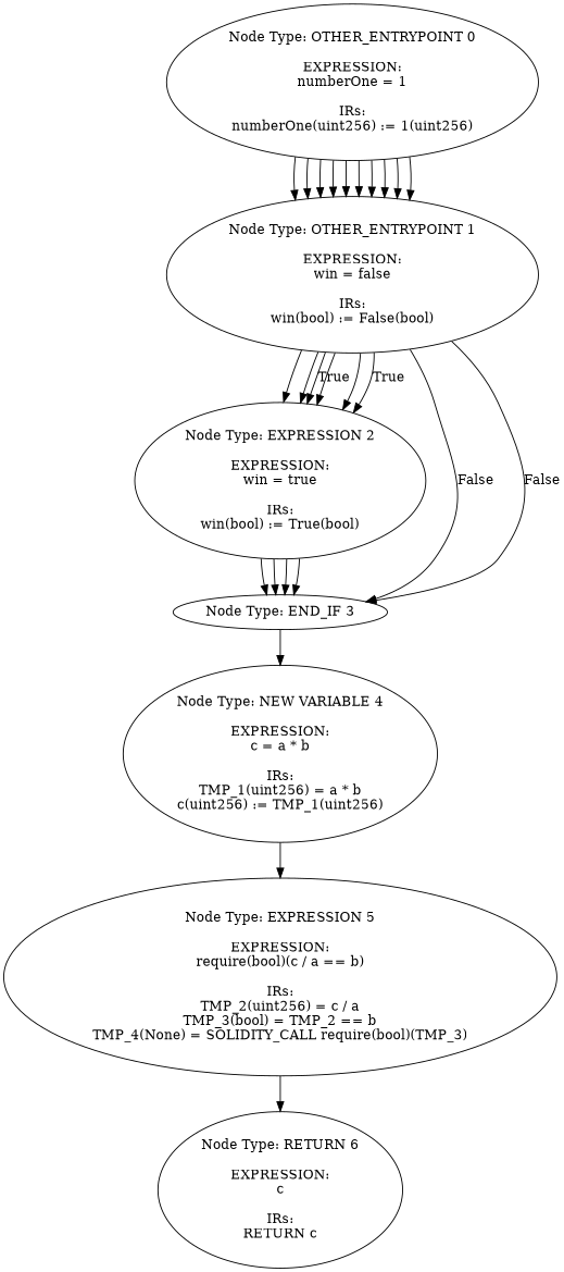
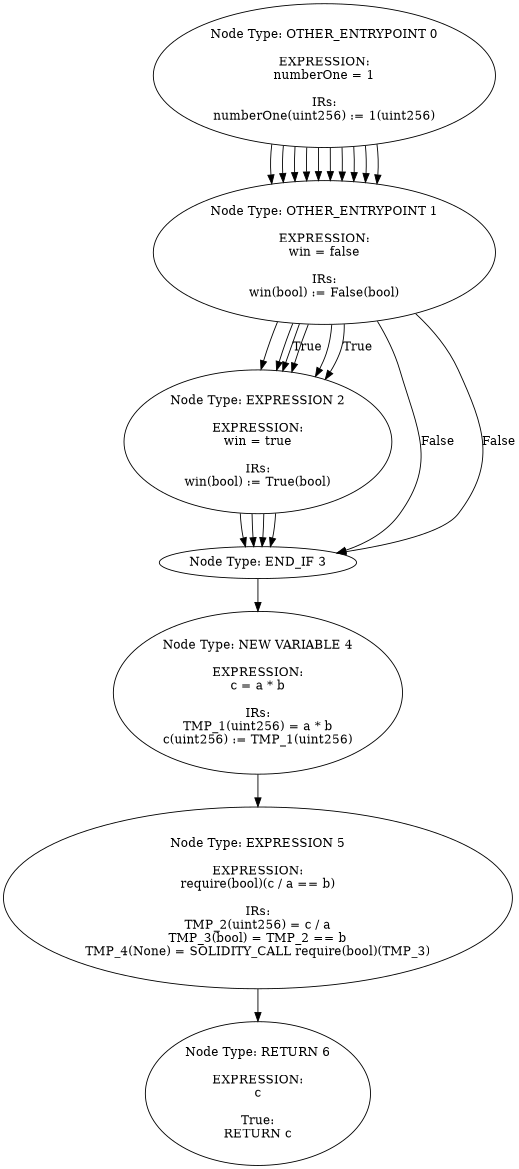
  digraph {
    n1 [label="Node Type: OTHER_ENTRYPOINT 0\n\nEXPRESSION:\nnumberOne = 1\n\nIRs:\nnumberOne(uint256) := 1(uint256)"]
    n2 [label="Node Type: OTHER_ENTRYPOINT 1\n\nEXPRESSION:\nwin = false\n\nIRs:\nwin(bool) := False(bool)"]
    n3 [label="Node Type: EXPRESSION 2\n\nEXPRESSION:\nwin = true\n\nIRs:\nwin(bool) := True(bool)"]
    n4 [label="Node Type: END_IF 3\n"]
    n5 [label="Node Type: NEW VARIABLE 4\n\nEXPRESSION:\nc = a * b\n\nIRs:\nTMP_1(uint256) = a * b\nc(uint256) := TMP_1(uint256)"]
    n6 [label="Node Type: EXPRESSION 5\n\nEXPRESSION:\nrequire(bool)(c / a == b)\n\nIRs:\nTMP_2(uint256) = c / a\nTMP_3(bool) = TMP_2 == b\nTMP_4(None) = SOLIDITY_CALL require(bool)(TMP_3)"]
-   n7 [label="Node Type: RETURN 6\n\nEXPRESSION:\nc\n\nIRs:\nRETURN c"]
+   n7 [label="Node Type: RETURN 6\n\nEXPRESSION:\nc\n\nTrue:\nRETURN c"]
    n1 -> n2
    n1 -> n2
    n1 -> n2
    n1 -> n2
    n1 -> n2
    n1 -> n2
    n1 -> n2
    n1 -> n2
    n1 -> n2
    n1 -> n2
    n2 -> n3
    n2 -> n3
    n2 -> n3
    n2 -> n3 [label=True]
    n2 -> n3
    n2 -> n3 [label=True]
    n2 -> n4 [label=False]
    n2 -> n4 [label=False]
    n3 -> n4
    n3 -> n4
    n3 -> n4
    n3 -> n4
    n4 -> n5
    n5 -> n6
    n6 -> n7
  }
